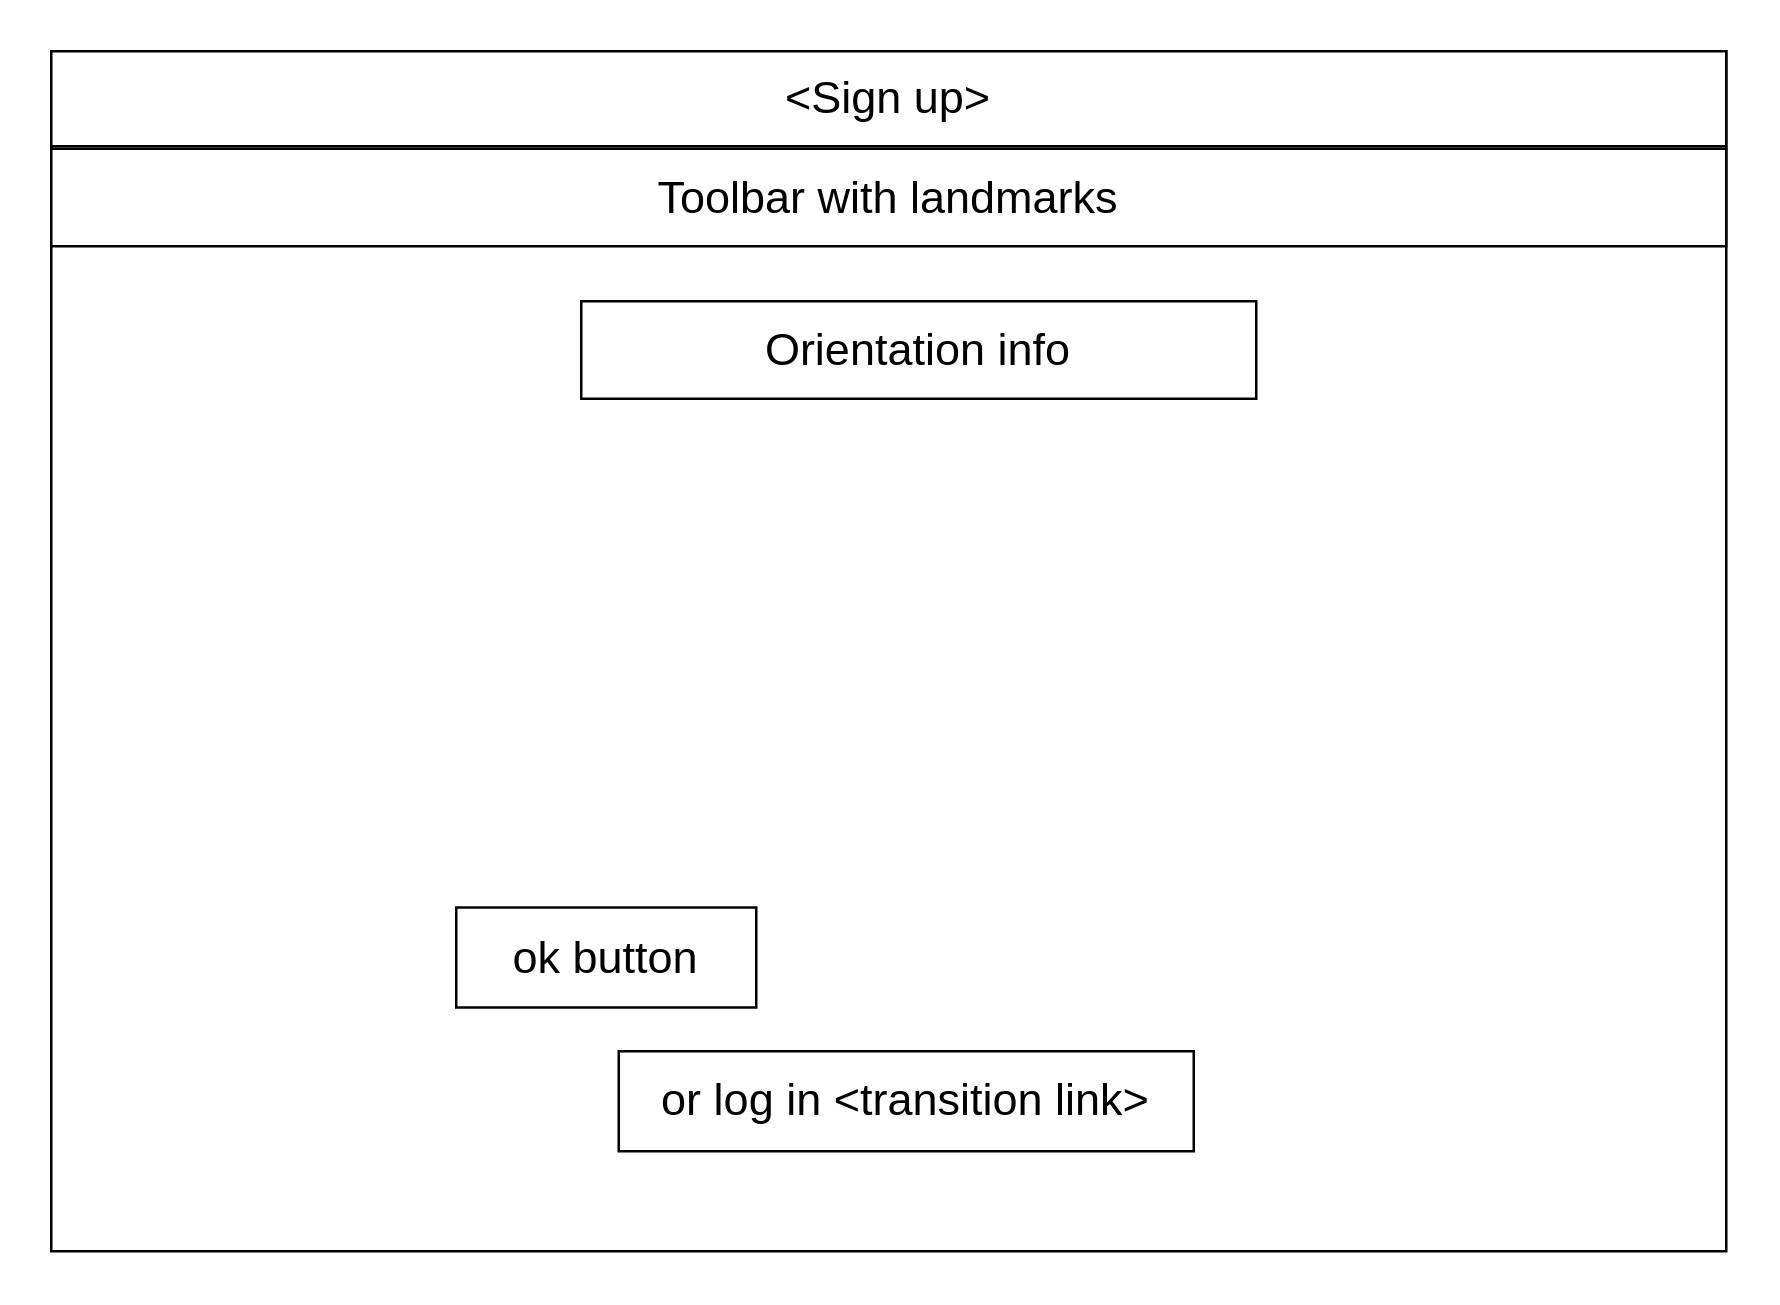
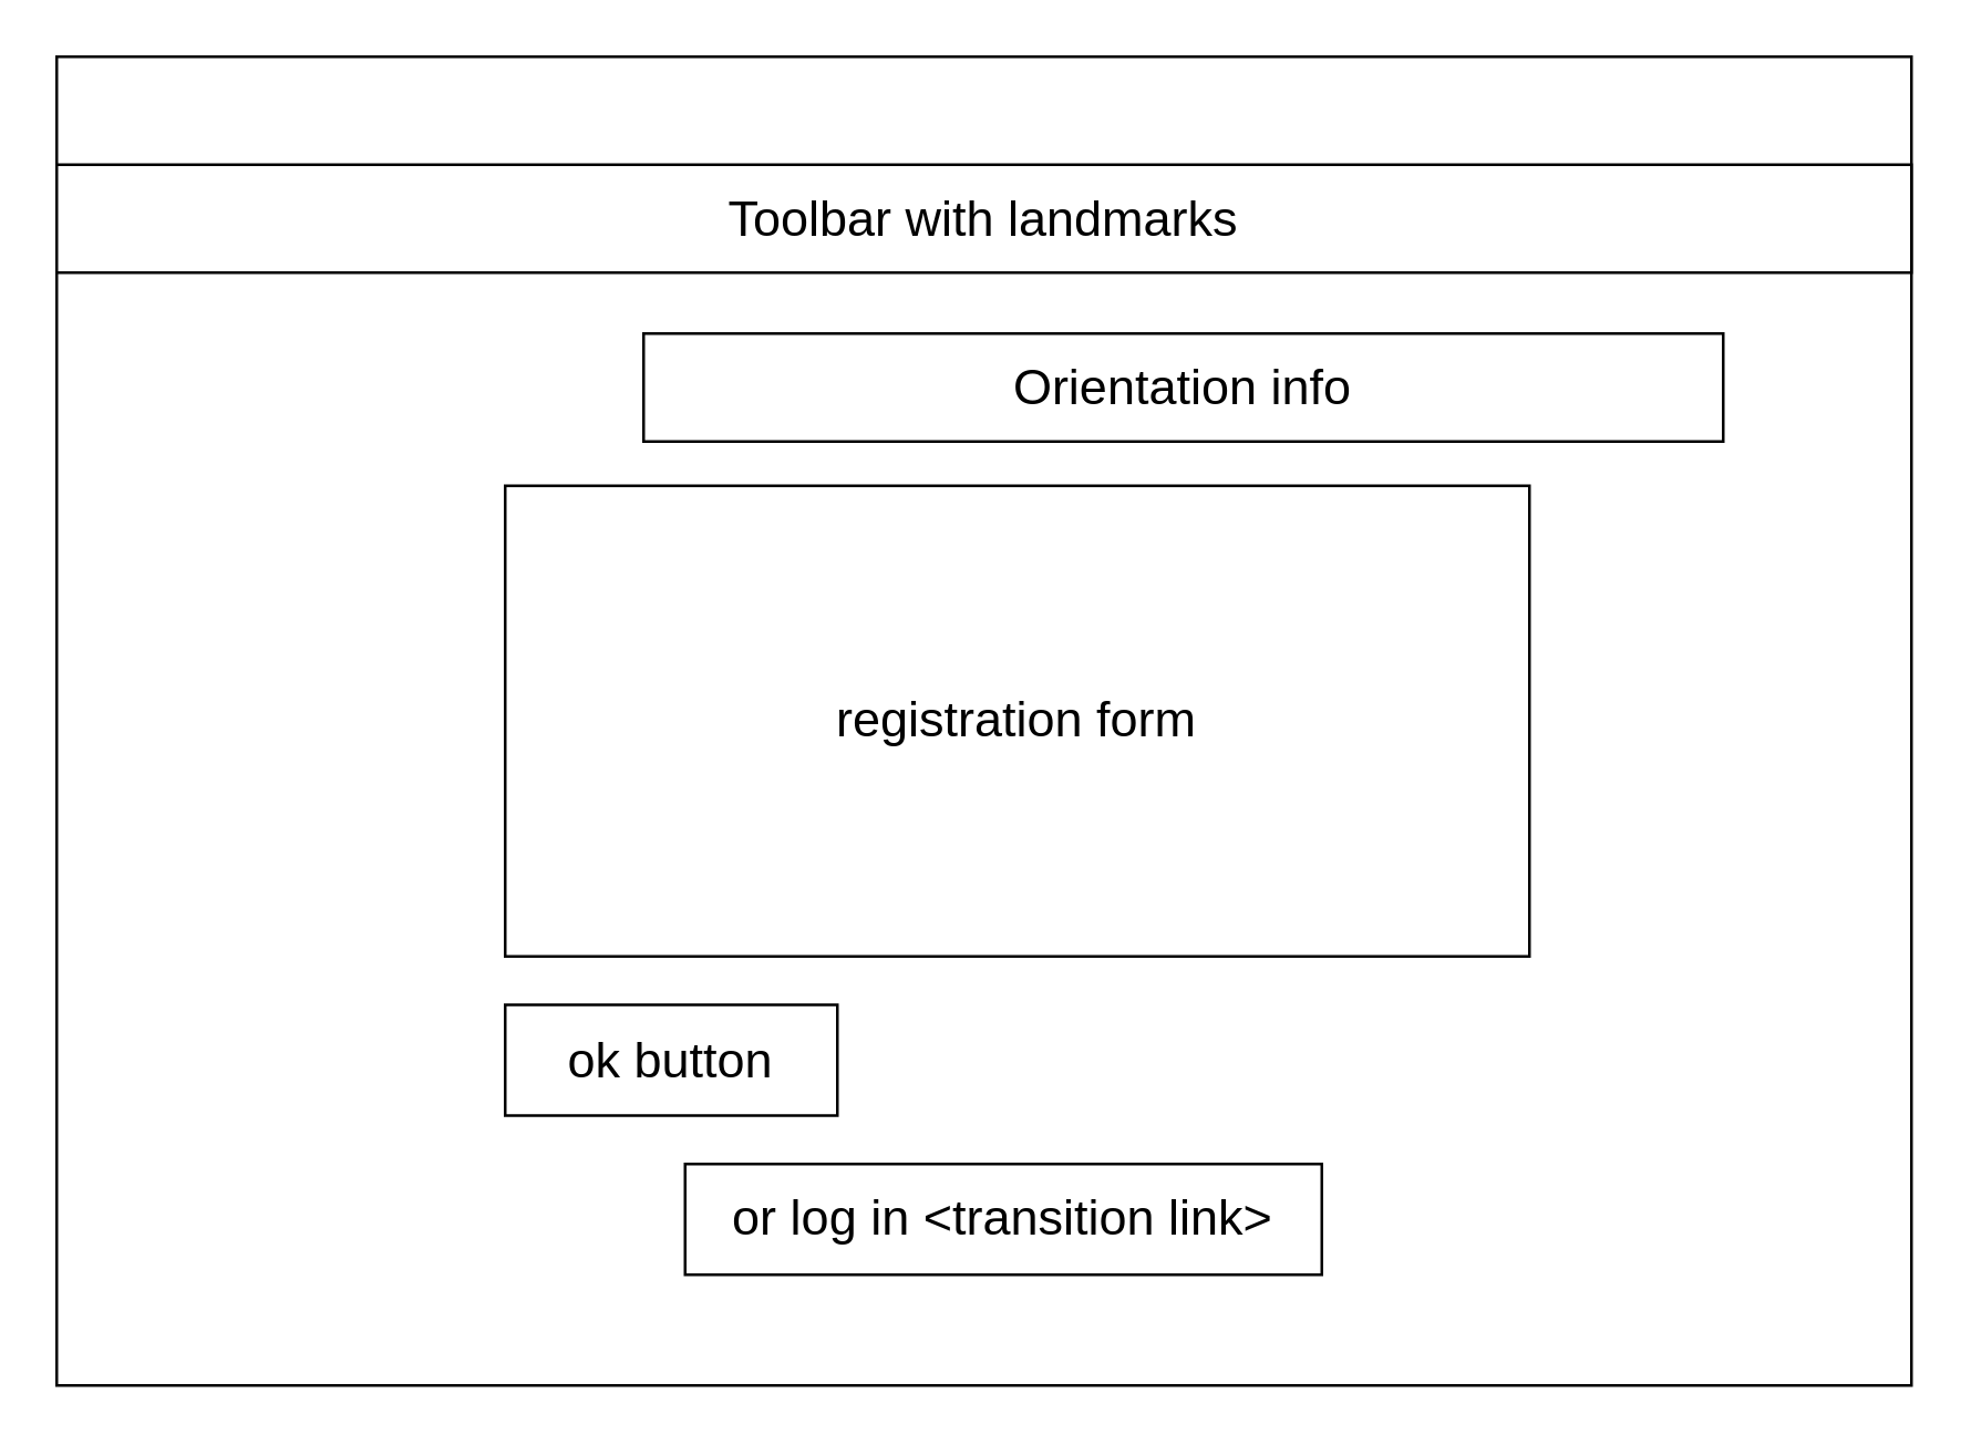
  <mxCell id="0" />
  <mxCell id="1" parent="0" />
  <mxCell id="2" value="" style="rounded=0;whiteSpace=wrap;html=1;" parent="1" vertex="1"><mxGeometry x="20" y="20" width="670" height="480" as="geometry" /></mxCell>
- <mxCell id="3" value="&amp;lt;Sign up&amp;gt;" style="rounded=0;whiteSpace=wrap;html=1;fontSize=18;" parent="1" vertex="1"><mxGeometry x="20" y="20" width="670" height="38" as="geometry" /></mxCell>
  <mxCell id="4" value="Toolbar with landmarks" style="rounded=0;whiteSpace=wrap;html=1;fontSize=18;" parent="1" vertex="1"><mxGeometry x="20" y="59" width="670" height="39" as="geometry" /></mxCell>
- <mxCell id="6" value="Orientation info" style="rounded=0;whiteSpace=wrap;html=1;fontSize=18;" parent="1" vertex="1"><mxGeometry x="232" y="120" width="270" height="39" as="geometry" /></mxCell>
+ <mxCell id="5" value="registration form" style="rounded=0;whiteSpace=wrap;html=1;fontSize=18;" parent="1" vertex="1"><mxGeometry x="182" y="175" width="370" height="170" as="geometry" /></mxCell>
+ <mxCell id="6" value="Orientation info" style="rounded=0;whiteSpace=wrap;html=1;fontSize=18;" parent="1" vertex="1"><mxGeometry x="232" y="120" width="390" height="39" as="geometry" /></mxCell>
  <mxCell id="7" value="ok button" style="rounded=0;whiteSpace=wrap;html=1;fontSize=18;" parent="1" vertex="1"><mxGeometry x="182" y="362.5" width="120" height="40" as="geometry" /></mxCell>
  <mxCell id="8" value="or log in &amp;lt;transition link&amp;gt;" style="rounded=0;whiteSpace=wrap;html=1;fontSize=18;" parent="1" vertex="1"><mxGeometry x="247" y="420" width="230" height="40" as="geometry" /></mxCell>
